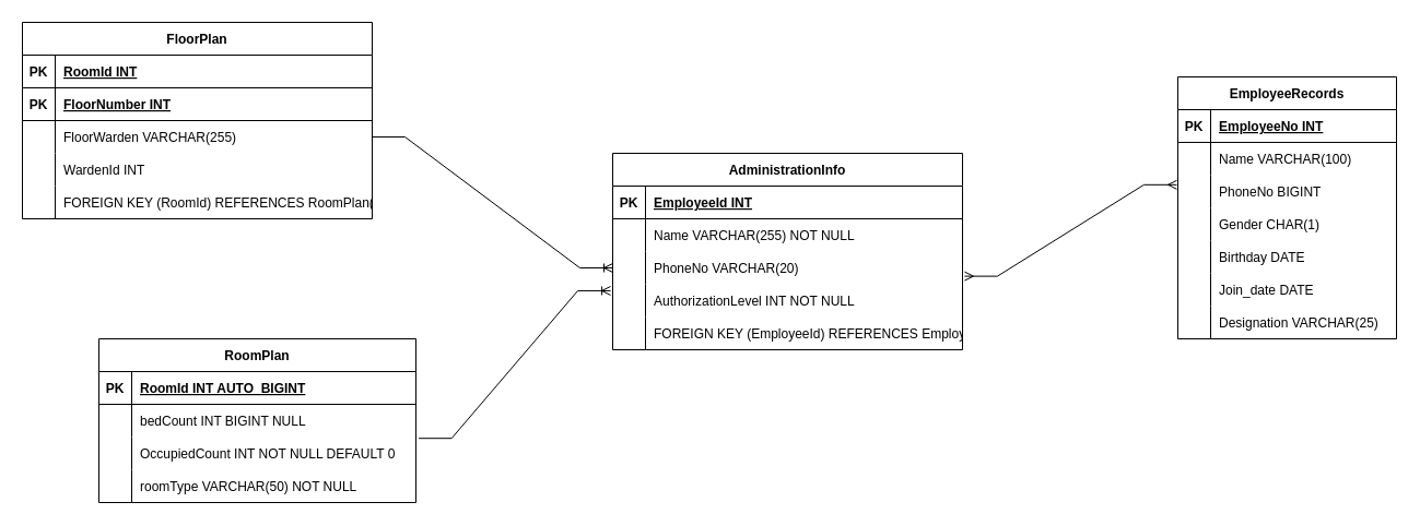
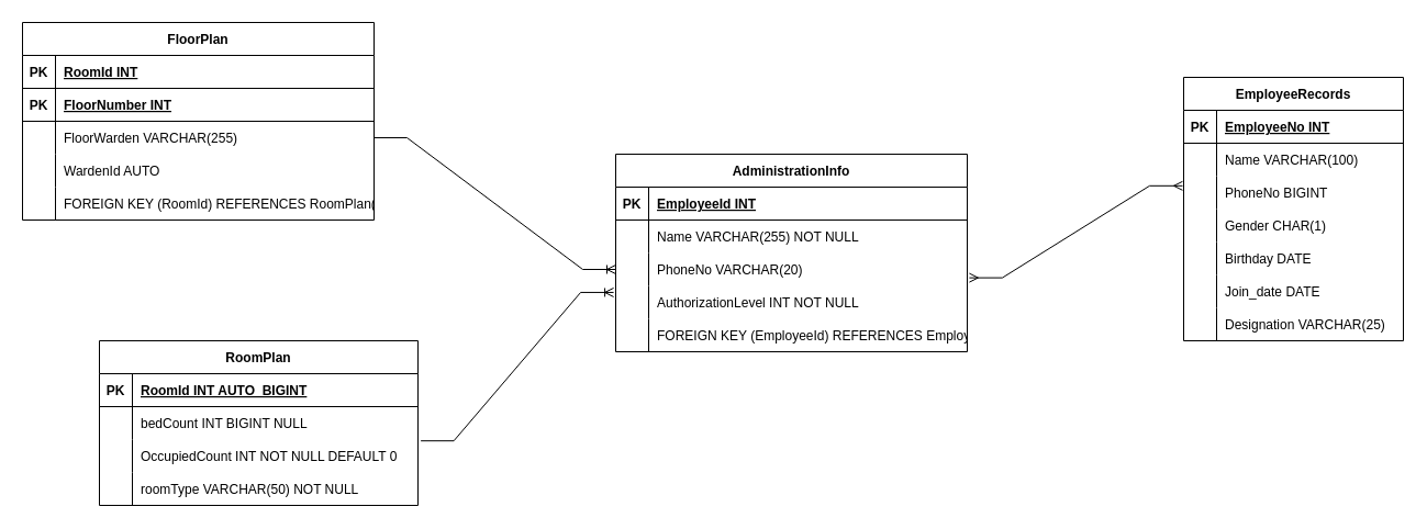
  <mxCell id="0" />
  <mxCell id="1" parent="0" />
  <mxCell id="2" value="EmployeeRecords" style="shape=table;startSize=30;container=1;collapsible=1;childLayout=tableLayout;fixedRows=1;rowLines=0;fontStyle=1;align=center;resizeLast=1;" vertex="1" parent="1"><mxGeometry x="1077" y="70" width="200" height="240" as="geometry" /></mxCell>
  <mxCell id="3" value="" style="shape=tableRow;horizontal=0;startSize=0;swimlaneHead=0;swimlaneBody=0;fillColor=none;collapsible=0;dropTarget=0;points=[[0,0.5],[1,0.5]];portConstraint=eastwest;strokeColor=inherit;top=0;left=0;right=0;bottom=1;" vertex="1" parent="2"><mxGeometry y="30" width="200" height="30" as="geometry" /></mxCell>
  <mxCell id="4" value="PK" style="shape=partialRectangle;overflow=hidden;connectable=0;fillColor=none;strokeColor=inherit;top=0;left=0;bottom=0;right=0;fontStyle=1;" vertex="1" parent="3"><mxGeometry width="30" height="30" as="geometry"><mxRectangle width="30" height="30" as="alternateBounds" /></mxGeometry></mxCell>
  <mxCell id="5" value="EmployeeNo INT " style="shape=partialRectangle;overflow=hidden;connectable=0;fillColor=none;align=left;strokeColor=inherit;top=0;left=0;bottom=0;right=0;spacingLeft=6;fontStyle=5;" vertex="1" parent="3"><mxGeometry x="30" width="170" height="30" as="geometry"><mxRectangle width="170" height="30" as="alternateBounds" /></mxGeometry></mxCell>
  <mxCell id="6" value="" style="shape=tableRow;horizontal=0;startSize=0;swimlaneHead=0;swimlaneBody=0;fillColor=none;collapsible=0;dropTarget=0;points=[[0,0.5],[1,0.5]];portConstraint=eastwest;strokeColor=inherit;top=0;left=0;right=0;bottom=0;" vertex="1" parent="2"><mxGeometry y="60" width="200" height="30" as="geometry" /></mxCell>
  <mxCell id="7" value="" style="shape=partialRectangle;overflow=hidden;connectable=0;fillColor=none;strokeColor=inherit;top=0;left=0;bottom=0;right=0;" vertex="1" parent="6"><mxGeometry width="30" height="30" as="geometry"><mxRectangle width="30" height="30" as="alternateBounds" /></mxGeometry></mxCell>
  <mxCell id="8" value="Name VARCHAR(100)" style="shape=partialRectangle;overflow=hidden;connectable=0;fillColor=none;align=left;strokeColor=inherit;top=0;left=0;bottom=0;right=0;spacingLeft=6;" vertex="1" parent="6"><mxGeometry x="30" width="170" height="30" as="geometry"><mxRectangle width="170" height="30" as="alternateBounds" /></mxGeometry></mxCell>
  <mxCell id="9" value="" style="shape=tableRow;horizontal=0;startSize=0;swimlaneHead=0;swimlaneBody=0;fillColor=none;collapsible=0;dropTarget=0;points=[[0,0.5],[1,0.5]];portConstraint=eastwest;strokeColor=inherit;top=0;left=0;right=0;bottom=0;" vertex="1" parent="2"><mxGeometry y="90" width="200" height="30" as="geometry" /></mxCell>
  <mxCell id="10" value="" style="shape=partialRectangle;overflow=hidden;connectable=0;fillColor=none;strokeColor=inherit;top=0;left=0;bottom=0;right=0;" vertex="1" parent="9"><mxGeometry width="30" height="30" as="geometry"><mxRectangle width="30" height="30" as="alternateBounds" /></mxGeometry></mxCell>
  <mxCell id="11" value="PhoneNo BIGINT" style="shape=partialRectangle;overflow=hidden;connectable=0;fillColor=none;align=left;strokeColor=inherit;top=0;left=0;bottom=0;right=0;spacingLeft=6;" vertex="1" parent="9"><mxGeometry x="30" width="170" height="30" as="geometry"><mxRectangle width="170" height="30" as="alternateBounds" /></mxGeometry></mxCell>
  <mxCell id="12" value="" style="shape=tableRow;horizontal=0;startSize=0;swimlaneHead=0;swimlaneBody=0;fillColor=none;collapsible=0;dropTarget=0;points=[[0,0.5],[1,0.5]];portConstraint=eastwest;strokeColor=inherit;top=0;left=0;right=0;bottom=0;" vertex="1" parent="2"><mxGeometry y="120" width="200" height="30" as="geometry" /></mxCell>
  <mxCell id="13" value="" style="shape=partialRectangle;overflow=hidden;connectable=0;fillColor=none;strokeColor=inherit;top=0;left=0;bottom=0;right=0;" vertex="1" parent="12"><mxGeometry width="30" height="30" as="geometry"><mxRectangle width="30" height="30" as="alternateBounds" /></mxGeometry></mxCell>
  <mxCell id="14" value="Gender CHAR(1)" style="shape=partialRectangle;overflow=hidden;connectable=0;fillColor=none;align=left;strokeColor=inherit;top=0;left=0;bottom=0;right=0;spacingLeft=6;" vertex="1" parent="12"><mxGeometry x="30" width="170" height="30" as="geometry"><mxRectangle width="170" height="30" as="alternateBounds" /></mxGeometry></mxCell>
  <mxCell id="15" value="" style="shape=tableRow;horizontal=0;startSize=0;swimlaneHead=0;swimlaneBody=0;fillColor=none;collapsible=0;dropTarget=0;points=[[0,0.5],[1,0.5]];portConstraint=eastwest;strokeColor=inherit;top=0;left=0;right=0;bottom=0;" vertex="1" parent="2"><mxGeometry y="150" width="200" height="30" as="geometry" /></mxCell>
  <mxCell id="16" value="" style="shape=partialRectangle;overflow=hidden;connectable=0;fillColor=none;strokeColor=inherit;top=0;left=0;bottom=0;right=0;" vertex="1" parent="15"><mxGeometry width="30" height="30" as="geometry"><mxRectangle width="30" height="30" as="alternateBounds" /></mxGeometry></mxCell>
  <mxCell id="17" value="Birthday DATE" style="shape=partialRectangle;overflow=hidden;connectable=0;fillColor=none;align=left;strokeColor=inherit;top=0;left=0;bottom=0;right=0;spacingLeft=6;" vertex="1" parent="15"><mxGeometry x="30" width="170" height="30" as="geometry"><mxRectangle width="170" height="30" as="alternateBounds" /></mxGeometry></mxCell>
  <mxCell id="18" value="" style="shape=tableRow;horizontal=0;startSize=0;swimlaneHead=0;swimlaneBody=0;fillColor=none;collapsible=0;dropTarget=0;points=[[0,0.5],[1,0.5]];portConstraint=eastwest;strokeColor=inherit;top=0;left=0;right=0;bottom=0;" vertex="1" parent="2"><mxGeometry y="180" width="200" height="30" as="geometry" /></mxCell>
  <mxCell id="19" value="" style="shape=partialRectangle;overflow=hidden;connectable=0;fillColor=none;strokeColor=inherit;top=0;left=0;bottom=0;right=0;" vertex="1" parent="18"><mxGeometry width="30" height="30" as="geometry"><mxRectangle width="30" height="30" as="alternateBounds" /></mxGeometry></mxCell>
  <mxCell id="20" value="Join_date DATE" style="shape=partialRectangle;overflow=hidden;connectable=0;fillColor=none;align=left;strokeColor=inherit;top=0;left=0;bottom=0;right=0;spacingLeft=6;" vertex="1" parent="18"><mxGeometry x="30" width="170" height="30" as="geometry"><mxRectangle width="170" height="30" as="alternateBounds" /></mxGeometry></mxCell>
  <mxCell id="21" value="" style="shape=tableRow;horizontal=0;startSize=0;swimlaneHead=0;swimlaneBody=0;fillColor=none;collapsible=0;dropTarget=0;points=[[0,0.5],[1,0.5]];portConstraint=eastwest;strokeColor=inherit;top=0;left=0;right=0;bottom=0;" vertex="1" parent="2"><mxGeometry y="210" width="200" height="30" as="geometry" /></mxCell>
  <mxCell id="22" value="" style="shape=partialRectangle;overflow=hidden;connectable=0;fillColor=none;strokeColor=inherit;top=0;left=0;bottom=0;right=0;" vertex="1" parent="21"><mxGeometry width="30" height="30" as="geometry"><mxRectangle width="30" height="30" as="alternateBounds" /></mxGeometry></mxCell>
  <mxCell id="23" value="Designation VARCHAR(25)" style="shape=partialRectangle;overflow=hidden;connectable=0;fillColor=none;align=left;strokeColor=inherit;top=0;left=0;bottom=0;right=0;spacingLeft=6;" vertex="1" parent="21"><mxGeometry x="30" width="170" height="30" as="geometry"><mxRectangle width="170" height="30" as="alternateBounds" /></mxGeometry></mxCell>
  <mxCell id="24" value="RoomPlan" style="shape=table;startSize=30;container=1;collapsible=1;childLayout=tableLayout;fixedRows=1;rowLines=0;fontStyle=1;align=center;resizeLast=1;" vertex="1" parent="1"><mxGeometry x="90" y="310" width="290" height="150" as="geometry" /></mxCell>
  <mxCell id="25" value="" style="shape=tableRow;horizontal=0;startSize=0;swimlaneHead=0;swimlaneBody=0;fillColor=none;collapsible=0;dropTarget=0;points=[[0,0.5],[1,0.5]];portConstraint=eastwest;strokeColor=inherit;top=0;left=0;right=0;bottom=1;" vertex="1" parent="24"><mxGeometry y="30" width="290" height="30" as="geometry" /></mxCell>
  <mxCell id="26" value="PK" style="shape=partialRectangle;overflow=hidden;connectable=0;fillColor=none;strokeColor=inherit;top=0;left=0;bottom=0;right=0;fontStyle=1;" vertex="1" parent="25"><mxGeometry width="30" height="30" as="geometry"><mxRectangle width="30" height="30" as="alternateBounds" /></mxGeometry></mxCell>
  <mxCell id="27" value="RoomId INT  AUTO_BIGINT" style="shape=partialRectangle;overflow=hidden;connectable=0;fillColor=none;align=left;strokeColor=inherit;top=0;left=0;bottom=0;right=0;spacingLeft=6;fontStyle=5;" vertex="1" parent="25"><mxGeometry x="30" width="260" height="30" as="geometry"><mxRectangle width="260" height="30" as="alternateBounds" /></mxGeometry></mxCell>
  <mxCell id="28" value="" style="shape=tableRow;horizontal=0;startSize=0;swimlaneHead=0;swimlaneBody=0;fillColor=none;collapsible=0;dropTarget=0;points=[[0,0.5],[1,0.5]];portConstraint=eastwest;strokeColor=inherit;top=0;left=0;right=0;bottom=0;" vertex="1" parent="24"><mxGeometry y="60" width="290" height="30" as="geometry" /></mxCell>
  <mxCell id="29" value="" style="shape=partialRectangle;overflow=hidden;connectable=0;fillColor=none;strokeColor=inherit;top=0;left=0;bottom=0;right=0;" vertex="1" parent="28"><mxGeometry width="30" height="30" as="geometry"><mxRectangle width="30" height="30" as="alternateBounds" /></mxGeometry></mxCell>
  <mxCell id="30" value="bedCount INT BIGINT NULL" style="shape=partialRectangle;overflow=hidden;connectable=0;fillColor=none;align=left;strokeColor=inherit;top=0;left=0;bottom=0;right=0;spacingLeft=6;" vertex="1" parent="28"><mxGeometry x="30" width="260" height="30" as="geometry"><mxRectangle width="260" height="30" as="alternateBounds" /></mxGeometry></mxCell>
  <mxCell id="31" value="" style="shape=tableRow;horizontal=0;startSize=0;swimlaneHead=0;swimlaneBody=0;fillColor=none;collapsible=0;dropTarget=0;points=[[0,0.5],[1,0.5]];portConstraint=eastwest;strokeColor=inherit;top=0;left=0;right=0;bottom=0;" vertex="1" parent="24"><mxGeometry y="90" width="290" height="30" as="geometry" /></mxCell>
  <mxCell id="32" value="" style="shape=partialRectangle;overflow=hidden;connectable=0;fillColor=none;strokeColor=inherit;top=0;left=0;bottom=0;right=0;" vertex="1" parent="31"><mxGeometry width="30" height="30" as="geometry"><mxRectangle width="30" height="30" as="alternateBounds" /></mxGeometry></mxCell>
  <mxCell id="33" value="OccupiedCount INT NOT NULL DEFAULT 0" style="shape=partialRectangle;overflow=hidden;connectable=0;fillColor=none;align=left;strokeColor=inherit;top=0;left=0;bottom=0;right=0;spacingLeft=6;" vertex="1" parent="31"><mxGeometry x="30" width="260" height="30" as="geometry"><mxRectangle width="260" height="30" as="alternateBounds" /></mxGeometry></mxCell>
  <mxCell id="34" value="" style="shape=tableRow;horizontal=0;startSize=0;swimlaneHead=0;swimlaneBody=0;fillColor=none;collapsible=0;dropTarget=0;points=[[0,0.5],[1,0.5]];portConstraint=eastwest;strokeColor=inherit;top=0;left=0;right=0;bottom=0;" vertex="1" parent="24"><mxGeometry y="120" width="290" height="30" as="geometry" /></mxCell>
  <mxCell id="35" value="" style="shape=partialRectangle;overflow=hidden;connectable=0;fillColor=none;strokeColor=inherit;top=0;left=0;bottom=0;right=0;" vertex="1" parent="34"><mxGeometry width="30" height="30" as="geometry"><mxRectangle width="30" height="30" as="alternateBounds" /></mxGeometry></mxCell>
  <mxCell id="36" value="roomType VARCHAR(50) NOT NULL" style="shape=partialRectangle;overflow=hidden;connectable=0;fillColor=none;align=left;strokeColor=inherit;top=0;left=0;bottom=0;right=0;spacingLeft=6;" vertex="1" parent="34"><mxGeometry x="30" width="260" height="30" as="geometry"><mxRectangle width="260" height="30" as="alternateBounds" /></mxGeometry></mxCell>
  <mxCell id="37" value="FloorPlan" style="shape=table;startSize=30;container=1;collapsible=1;childLayout=tableLayout;fixedRows=1;rowLines=0;fontStyle=1;align=center;resizeLast=1;" vertex="1" parent="1"><mxGeometry x="20" y="20" width="320" height="180" as="geometry" /></mxCell>
  <mxCell id="38" value="" style="shape=tableRow;horizontal=0;startSize=0;swimlaneHead=0;swimlaneBody=0;fillColor=none;collapsible=0;dropTarget=0;points=[[0,0.5],[1,0.5]];portConstraint=eastwest;strokeColor=inherit;top=0;left=0;right=0;bottom=1;" vertex="1" parent="37"><mxGeometry y="30" width="320" height="30" as="geometry" /></mxCell>
  <mxCell id="39" value="PK" style="shape=partialRectangle;overflow=hidden;connectable=0;fillColor=none;strokeColor=inherit;top=0;left=0;bottom=0;right=0;fontStyle=1;" vertex="1" parent="38"><mxGeometry width="30" height="30" as="geometry"><mxRectangle width="30" height="30" as="alternateBounds" /></mxGeometry></mxCell>
  <mxCell id="40" value="RoomId INT" style="shape=partialRectangle;overflow=hidden;connectable=0;fillColor=none;align=left;strokeColor=inherit;top=0;left=0;bottom=0;right=0;spacingLeft=6;fontStyle=5;" vertex="1" parent="38"><mxGeometry x="30" width="290" height="30" as="geometry"><mxRectangle width="290" height="30" as="alternateBounds" /></mxGeometry></mxCell>
  <mxCell id="41" value="" style="shape=tableRow;horizontal=0;startSize=0;swimlaneHead=0;swimlaneBody=0;fillColor=none;collapsible=0;dropTarget=0;points=[[0,0.5],[1,0.5]];portConstraint=eastwest;strokeColor=inherit;top=0;left=0;right=0;bottom=1;" vertex="1" parent="37"><mxGeometry y="60" width="320" height="30" as="geometry" /></mxCell>
  <mxCell id="42" value="PK" style="shape=partialRectangle;overflow=hidden;connectable=0;fillColor=none;strokeColor=inherit;top=0;left=0;bottom=0;right=0;fontStyle=1;" vertex="1" parent="41"><mxGeometry width="30" height="30" as="geometry"><mxRectangle width="30" height="30" as="alternateBounds" /></mxGeometry></mxCell>
  <mxCell id="43" value="FloorNumber INT " style="shape=partialRectangle;overflow=hidden;connectable=0;fillColor=none;align=left;strokeColor=inherit;top=0;left=0;bottom=0;right=0;spacingLeft=6;fontStyle=5;" vertex="1" parent="41"><mxGeometry x="30" width="290" height="30" as="geometry"><mxRectangle width="290" height="30" as="alternateBounds" /></mxGeometry></mxCell>
  <mxCell id="44" value="" style="shape=tableRow;horizontal=0;startSize=0;swimlaneHead=0;swimlaneBody=0;fillColor=none;collapsible=0;dropTarget=0;points=[[0,0.5],[1,0.5]];portConstraint=eastwest;strokeColor=inherit;top=0;left=0;right=0;bottom=0;" vertex="1" parent="37"><mxGeometry y="90" width="320" height="30" as="geometry" /></mxCell>
  <mxCell id="45" value="" style="shape=partialRectangle;overflow=hidden;connectable=0;fillColor=none;strokeColor=inherit;top=0;left=0;bottom=0;right=0;" vertex="1" parent="44"><mxGeometry width="30" height="30" as="geometry"><mxRectangle width="30" height="30" as="alternateBounds" /></mxGeometry></mxCell>
  <mxCell id="46" value="FloorWarden VARCHAR(255)" style="shape=partialRectangle;overflow=hidden;connectable=0;fillColor=none;align=left;strokeColor=inherit;top=0;left=0;bottom=0;right=0;spacingLeft=6;" vertex="1" parent="44"><mxGeometry x="30" width="290" height="30" as="geometry"><mxRectangle width="290" height="30" as="alternateBounds" /></mxGeometry></mxCell>
  <mxCell id="47" value="" style="shape=tableRow;horizontal=0;startSize=0;swimlaneHead=0;swimlaneBody=0;fillColor=none;collapsible=0;dropTarget=0;points=[[0,0.5],[1,0.5]];portConstraint=eastwest;strokeColor=inherit;top=0;left=0;right=0;bottom=0;" vertex="1" parent="37"><mxGeometry y="120" width="320" height="30" as="geometry" /></mxCell>
  <mxCell id="48" value="" style="shape=partialRectangle;overflow=hidden;connectable=0;fillColor=none;strokeColor=inherit;top=0;left=0;bottom=0;right=0;" vertex="1" parent="47"><mxGeometry width="30" height="30" as="geometry"><mxRectangle width="30" height="30" as="alternateBounds" /></mxGeometry></mxCell>
- <mxCell id="49" value="WardenId INT" style="shape=partialRectangle;overflow=hidden;connectable=0;fillColor=none;align=left;strokeColor=inherit;top=0;left=0;bottom=0;right=0;spacingLeft=6;" vertex="1" parent="47"><mxGeometry x="30" width="290" height="30" as="geometry"><mxRectangle width="290" height="30" as="alternateBounds" /></mxGeometry></mxCell>
+ <mxCell id="49" value="WardenId AUTO" style="shape=partialRectangle;overflow=hidden;connectable=0;fillColor=none;align=left;strokeColor=inherit;top=0;left=0;bottom=0;right=0;spacingLeft=6;" vertex="1" parent="47"><mxGeometry x="30" width="290" height="30" as="geometry"><mxRectangle width="290" height="30" as="alternateBounds" /></mxGeometry></mxCell>
  <mxCell id="50" value="" style="shape=tableRow;horizontal=0;startSize=0;swimlaneHead=0;swimlaneBody=0;fillColor=none;collapsible=0;dropTarget=0;points=[[0,0.5],[1,0.5]];portConstraint=eastwest;strokeColor=inherit;top=0;left=0;right=0;bottom=0;" vertex="1" parent="37"><mxGeometry y="150" width="320" height="30" as="geometry" /></mxCell>
  <mxCell id="51" value="" style="shape=partialRectangle;overflow=hidden;connectable=0;fillColor=none;strokeColor=inherit;top=0;left=0;bottom=0;right=0;" vertex="1" parent="50"><mxGeometry width="30" height="30" as="geometry"><mxRectangle width="30" height="30" as="alternateBounds" /></mxGeometry></mxCell>
  <mxCell id="52" value="FOREIGN KEY (RoomId) REFERENCES RoomPlan(RoomId)" style="shape=partialRectangle;overflow=hidden;connectable=0;fillColor=none;align=left;strokeColor=inherit;top=0;left=0;bottom=0;right=0;spacingLeft=6;" vertex="1" parent="50"><mxGeometry x="30" width="290" height="30" as="geometry"><mxRectangle width="290" height="30" as="alternateBounds" /></mxGeometry></mxCell>
  <mxCell id="53" value="AdministrationInfo" style="shape=table;startSize=30;container=1;collapsible=1;childLayout=tableLayout;fixedRows=1;rowLines=0;fontStyle=1;align=center;resizeLast=1;" vertex="1" parent="1"><mxGeometry x="560" y="140" width="320" height="180" as="geometry" /></mxCell>
  <mxCell id="54" value="" style="shape=tableRow;horizontal=0;startSize=0;swimlaneHead=0;swimlaneBody=0;fillColor=none;collapsible=0;dropTarget=0;points=[[0,0.5],[1,0.5]];portConstraint=eastwest;strokeColor=inherit;top=0;left=0;right=0;bottom=1;" vertex="1" parent="53"><mxGeometry y="30" width="320" height="30" as="geometry" /></mxCell>
  <mxCell id="55" value="PK" style="shape=partialRectangle;overflow=hidden;connectable=0;fillColor=none;strokeColor=inherit;top=0;left=0;bottom=0;right=0;fontStyle=1;" vertex="1" parent="54"><mxGeometry width="30" height="30" as="geometry"><mxRectangle width="30" height="30" as="alternateBounds" /></mxGeometry></mxCell>
  <mxCell id="56" value="EmployeeId INT " style="shape=partialRectangle;overflow=hidden;connectable=0;fillColor=none;align=left;strokeColor=inherit;top=0;left=0;bottom=0;right=0;spacingLeft=6;fontStyle=5;" vertex="1" parent="54"><mxGeometry x="30" width="290" height="30" as="geometry"><mxRectangle width="290" height="30" as="alternateBounds" /></mxGeometry></mxCell>
  <mxCell id="57" value="" style="shape=tableRow;horizontal=0;startSize=0;swimlaneHead=0;swimlaneBody=0;fillColor=none;collapsible=0;dropTarget=0;points=[[0,0.5],[1,0.5]];portConstraint=eastwest;strokeColor=inherit;top=0;left=0;right=0;bottom=0;" vertex="1" parent="53"><mxGeometry y="60" width="320" height="30" as="geometry" /></mxCell>
  <mxCell id="58" value="" style="shape=partialRectangle;overflow=hidden;connectable=0;fillColor=none;strokeColor=inherit;top=0;left=0;bottom=0;right=0;" vertex="1" parent="57"><mxGeometry width="30" height="30" as="geometry"><mxRectangle width="30" height="30" as="alternateBounds" /></mxGeometry></mxCell>
  <mxCell id="59" value="Name VARCHAR(255) NOT NULL" style="shape=partialRectangle;overflow=hidden;connectable=0;fillColor=none;align=left;strokeColor=inherit;top=0;left=0;bottom=0;right=0;spacingLeft=6;" vertex="1" parent="57"><mxGeometry x="30" width="290" height="30" as="geometry"><mxRectangle width="290" height="30" as="alternateBounds" /></mxGeometry></mxCell>
  <mxCell id="60" value="" style="shape=tableRow;horizontal=0;startSize=0;swimlaneHead=0;swimlaneBody=0;fillColor=none;collapsible=0;dropTarget=0;points=[[0,0.5],[1,0.5]];portConstraint=eastwest;strokeColor=inherit;top=0;left=0;right=0;bottom=0;" vertex="1" parent="53"><mxGeometry y="90" width="320" height="30" as="geometry" /></mxCell>
  <mxCell id="61" value="" style="shape=partialRectangle;overflow=hidden;connectable=0;fillColor=none;strokeColor=inherit;top=0;left=0;bottom=0;right=0;" vertex="1" parent="60"><mxGeometry width="30" height="30" as="geometry"><mxRectangle width="30" height="30" as="alternateBounds" /></mxGeometry></mxCell>
  <mxCell id="62" value="PhoneNo VARCHAR(20)" style="shape=partialRectangle;overflow=hidden;connectable=0;fillColor=none;align=left;strokeColor=inherit;top=0;left=0;bottom=0;right=0;spacingLeft=6;" vertex="1" parent="60"><mxGeometry x="30" width="290" height="30" as="geometry"><mxRectangle width="290" height="30" as="alternateBounds" /></mxGeometry></mxCell>
  <mxCell id="63" value="" style="shape=tableRow;horizontal=0;startSize=0;swimlaneHead=0;swimlaneBody=0;fillColor=none;collapsible=0;dropTarget=0;points=[[0,0.5],[1,0.5]];portConstraint=eastwest;strokeColor=inherit;top=0;left=0;right=0;bottom=0;" vertex="1" parent="53"><mxGeometry y="120" width="320" height="30" as="geometry" /></mxCell>
  <mxCell id="64" value="" style="shape=partialRectangle;overflow=hidden;connectable=0;fillColor=none;strokeColor=inherit;top=0;left=0;bottom=0;right=0;" vertex="1" parent="63"><mxGeometry width="30" height="30" as="geometry"><mxRectangle width="30" height="30" as="alternateBounds" /></mxGeometry></mxCell>
  <mxCell id="65" value="AuthorizationLevel INT NOT NULL" style="shape=partialRectangle;overflow=hidden;connectable=0;fillColor=none;align=left;strokeColor=inherit;top=0;left=0;bottom=0;right=0;spacingLeft=6;" vertex="1" parent="63"><mxGeometry x="30" width="290" height="30" as="geometry"><mxRectangle width="290" height="30" as="alternateBounds" /></mxGeometry></mxCell>
  <mxCell id="66" value="" style="shape=tableRow;horizontal=0;startSize=0;swimlaneHead=0;swimlaneBody=0;fillColor=none;collapsible=0;dropTarget=0;points=[[0,0.5],[1,0.5]];portConstraint=eastwest;strokeColor=inherit;top=0;left=0;right=0;bottom=0;" vertex="1" parent="53"><mxGeometry y="150" width="320" height="30" as="geometry" /></mxCell>
  <mxCell id="67" value="" style="shape=partialRectangle;overflow=hidden;connectable=0;fillColor=none;strokeColor=inherit;top=0;left=0;bottom=0;right=0;" vertex="1" parent="66"><mxGeometry width="30" height="30" as="geometry"><mxRectangle width="30" height="30" as="alternateBounds" /></mxGeometry></mxCell>
  <mxCell id="68" value="FOREIGN KEY (EmployeeId) REFERENCES EmployeeRecords(EmployeeNo)" style="shape=partialRectangle;overflow=hidden;connectable=0;fillColor=none;align=left;strokeColor=inherit;top=0;left=0;bottom=0;right=0;spacingLeft=6;" vertex="1" parent="66"><mxGeometry x="30" width="290" height="30" as="geometry"><mxRectangle width="290" height="30" as="alternateBounds" /></mxGeometry></mxCell>
  <mxCell id="69" value="" style="edgeStyle=entityRelationEdgeStyle;fontSize=12;html=1;endArrow=ERoneToMany;rounded=0;exitX=1.009;exitY=0.04;exitDx=0;exitDy=0;exitPerimeter=0;entryX=-0.006;entryY=0.198;entryDx=0;entryDy=0;entryPerimeter=0;" edge="1" parent="1" source="31" target="63"><mxGeometry width="100" height="100" relative="1" as="geometry"><mxPoint x="700" y="370" as="sourcePoint" /><mxPoint x="800" y="270" as="targetPoint" /></mxGeometry></mxCell>
  <mxCell id="70" value="" style="edgeStyle=entityRelationEdgeStyle;fontSize=12;html=1;endArrow=ERoneToMany;rounded=0;exitX=1;exitY=0.5;exitDx=0;exitDy=0;entryX=0;entryY=0.5;entryDx=0;entryDy=0;" edge="1" parent="1" source="44" target="60"><mxGeometry width="100" height="100" relative="1" as="geometry"><mxPoint x="393" y="411" as="sourcePoint" /><mxPoint x="568" y="276" as="targetPoint" /></mxGeometry></mxCell>
  <mxCell id="71" value="" style="edgeStyle=entityRelationEdgeStyle;fontSize=12;html=1;endArrow=ERmany;startArrow=ERmany;rounded=0;exitX=1.006;exitY=0.754;exitDx=0;exitDy=0;exitPerimeter=0;entryX=-0.005;entryY=0.294;entryDx=0;entryDy=0;entryPerimeter=0;" edge="1" parent="1" source="60" target="9"><mxGeometry width="100" height="100" relative="1" as="geometry"><mxPoint x="700" y="370" as="sourcePoint" /><mxPoint x="800" y="270" as="targetPoint" /></mxGeometry></mxCell>
